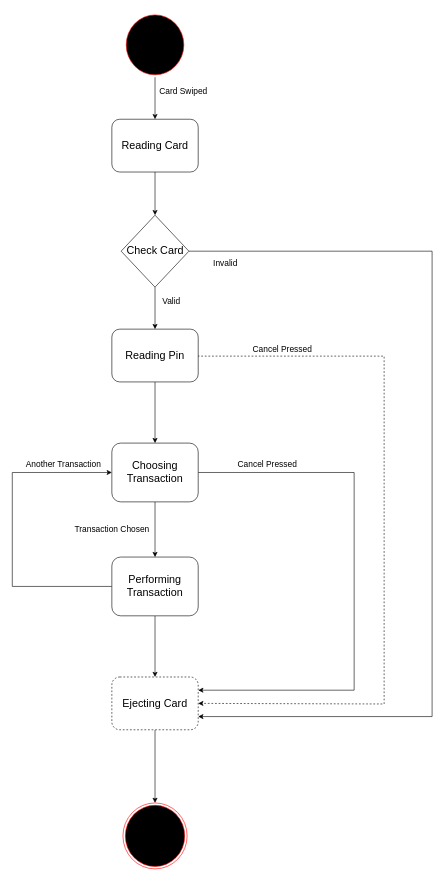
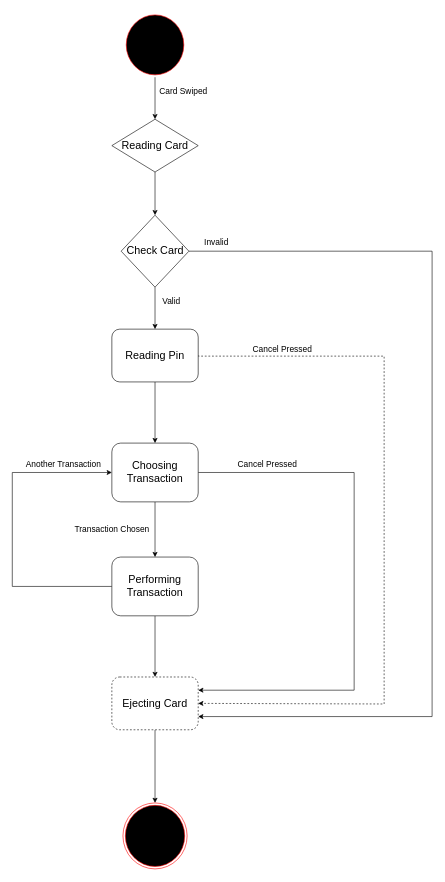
  <mxCell id="0" />
  <mxCell id="1" parent="0" />
  <mxCell id="2" style="edgeStyle=orthogonalEdgeStyle;rounded=0;orthogonalLoop=1;jettySize=auto;html=1;exitX=0.5;exitY=1;exitDx=0;exitDy=0;entryX=0.5;entryY=0;entryDx=0;entryDy=0;" parent="1" source="3" target="5" edge="1"><mxGeometry relative="1" as="geometry"><mxPoint x="255.81" y="220" as="targetPoint" /></mxGeometry></mxCell>
  <mxCell id="3" value="" style="ellipse;html=1;shape=startState;fillColor=#000000;strokeColor=#ff0000;" parent="1" vertex="1"><mxGeometry x="206" y="20" width="104" height="108" as="geometry" /></mxCell>
  <mxCell id="4" style="edgeStyle=orthogonalEdgeStyle;rounded=0;orthogonalLoop=1;jettySize=auto;html=1;exitX=0.5;exitY=1;exitDx=0;exitDy=0;entryX=0.5;entryY=0;entryDx=0;entryDy=0;" parent="1" source="5" target="19" edge="1"><mxGeometry relative="1" as="geometry"><mxPoint x="260" y="388" as="targetPoint" /></mxGeometry></mxCell>
- <mxCell id="5" value="&lt;font style=&quot;font-size: 18px;&quot;&gt;Reading Card&lt;/font&gt;" style="rounded=1;whiteSpace=wrap;html=1;" parent="1" vertex="1"><mxGeometry x="186" y="198" width="144" height="88" as="geometry" /></mxCell>
+ <mxCell id="5" value="&lt;font style=&quot;font-size: 18px;&quot;&gt;Reading Card&lt;/font&gt;" style="rhombus;whiteSpace=wrap;html=1;" parent="1" vertex="1"><mxGeometry x="186" y="198" width="144" height="88" as="geometry" /></mxCell>
  <mxCell id="6" style="edgeStyle=orthogonalEdgeStyle;rounded=0;orthogonalLoop=1;jettySize=auto;html=1;entryX=0.5;entryY=0;entryDx=0;entryDy=0;" parent="1" source="8" target="11" edge="1"><mxGeometry relative="1" as="geometry" /></mxCell>
  <mxCell id="7" style="edgeStyle=orthogonalEdgeStyle;rounded=0;orthogonalLoop=1;jettySize=auto;html=1;exitX=1;exitY=0.5;exitDx=0;exitDy=0;entryX=1;entryY=0.5;entryDx=0;entryDy=0;dashed=1;" edge="1" parent="1" source="8" target="16"><mxGeometry relative="1" as="geometry"><mxPoint x="490" y="948" as="targetPoint" /><Array as="points"><mxPoint x="640" y="593" /><mxPoint x="640" y="1173" /><mxPoint x="330" y="1173" /></Array></mxGeometry></mxCell>
  <mxCell id="8" value="&lt;font style=&quot;font-size: 18px;&quot;&gt;Reading Pin&lt;/font&gt;" style="rounded=1;whiteSpace=wrap;html=1;" parent="1" vertex="1"><mxGeometry x="186" y="548" width="144" height="88" as="geometry" /></mxCell>
  <mxCell id="9" style="edgeStyle=orthogonalEdgeStyle;rounded=0;orthogonalLoop=1;jettySize=auto;html=1;exitX=0.5;exitY=1;exitDx=0;exitDy=0;entryX=0.5;entryY=0;entryDx=0;entryDy=0;" parent="1" source="11" target="14" edge="1"><mxGeometry relative="1" as="geometry" /></mxCell>
  <mxCell id="10" style="edgeStyle=orthogonalEdgeStyle;rounded=0;orthogonalLoop=1;jettySize=auto;html=1;exitX=1;exitY=0.5;exitDx=0;exitDy=0;entryX=1;entryY=0.25;entryDx=0;entryDy=0;" edge="1" parent="1" source="11" target="16"><mxGeometry relative="1" as="geometry"><Array as="points"><mxPoint x="590" y="787" /><mxPoint x="590" y="1150" /></Array></mxGeometry></mxCell>
  <mxCell id="11" value="&lt;font style=&quot;font-size: 18px;&quot;&gt;Choosing Transaction&lt;/font&gt;" style="rounded=1;whiteSpace=wrap;html=1;" parent="1" vertex="1"><mxGeometry x="186" y="738" width="144" height="98" as="geometry" /></mxCell>
  <mxCell id="12" style="edgeStyle=orthogonalEdgeStyle;rounded=0;orthogonalLoop=1;jettySize=auto;html=1;exitX=0.5;exitY=1;exitDx=0;exitDy=0;entryX=0.5;entryY=0;entryDx=0;entryDy=0;" parent="1" source="14" target="16" edge="1"><mxGeometry relative="1" as="geometry" /></mxCell>
  <mxCell id="13" style="edgeStyle=orthogonalEdgeStyle;rounded=0;orthogonalLoop=1;jettySize=auto;html=1;exitX=0;exitY=0.5;exitDx=0;exitDy=0;entryX=0;entryY=0.5;entryDx=0;entryDy=0;" edge="1" parent="1" source="14" target="11"><mxGeometry relative="1" as="geometry"><Array as="points"><mxPoint x="20" y="977" /><mxPoint x="20" y="787" /></Array></mxGeometry></mxCell>
  <mxCell id="14" value="&lt;font style=&quot;font-size: 18px;&quot;&gt;Performing Transaction&lt;/font&gt;" style="rounded=1;whiteSpace=wrap;html=1;" parent="1" vertex="1"><mxGeometry x="186" y="928" width="144" height="98" as="geometry" /></mxCell>
  <mxCell id="15" style="edgeStyle=orthogonalEdgeStyle;rounded=0;orthogonalLoop=1;jettySize=auto;html=1;exitX=0.5;exitY=1;exitDx=0;exitDy=0;entryX=0.5;entryY=0;entryDx=0;entryDy=0;" edge="1" parent="1" source="16" target="23"><mxGeometry relative="1" as="geometry" /></mxCell>
  <mxCell id="16" value="&lt;font style=&quot;font-size: 18px;&quot;&gt;Ejecting Card&lt;/font&gt;" style="rounded=1;whiteSpace=wrap;html=1;dashed=1;" parent="1" vertex="1"><mxGeometry x="186" y="1128" width="144" height="88" as="geometry" /></mxCell>
  <mxCell id="17" style="edgeStyle=orthogonalEdgeStyle;rounded=0;orthogonalLoop=1;jettySize=auto;html=1;exitX=0.5;exitY=1;exitDx=0;exitDy=0;entryX=0.5;entryY=0;entryDx=0;entryDy=0;" parent="1" source="19" target="8" edge="1"><mxGeometry relative="1" as="geometry" /></mxCell>
  <mxCell id="18" style="edgeStyle=orthogonalEdgeStyle;rounded=0;orthogonalLoop=1;jettySize=auto;html=1;exitX=1;exitY=0.5;exitDx=0;exitDy=0;entryX=1;entryY=0.75;entryDx=0;entryDy=0;" edge="1" parent="1" source="19" target="16"><mxGeometry relative="1" as="geometry"><Array as="points"><mxPoint x="720" y="418" /><mxPoint x="720" y="1194" /></Array></mxGeometry></mxCell>
  <mxCell id="19" value="&lt;font style=&quot;font-size: 18px;&quot;&gt;Check Card&lt;/font&gt;" style="rhombus;whiteSpace=wrap;html=1;" parent="1" vertex="1"><mxGeometry x="201.5" y="358" width="113" height="120" as="geometry" /></mxCell>
  <mxCell id="20" value="&lt;font style=&quot;font-size: 14px;&quot;&gt;Card Swiped&lt;/font&gt;" style="text;html=1;align=center;verticalAlign=middle;resizable=0;points=[];autosize=1;strokeColor=none;fillColor=none;" parent="1" vertex="1"><mxGeometry x="255" y="136" width="100" height="30" as="geometry" /></mxCell>
  <mxCell id="21" value="&lt;font style=&quot;font-size: 14px;&quot;&gt;Valid&lt;/font&gt;" style="text;html=1;align=center;verticalAlign=middle;resizable=0;points=[];autosize=1;strokeColor=none;fillColor=none;" parent="1" vertex="1"><mxGeometry x="260" y="486" width="50" height="30" as="geometry" /></mxCell>
- <mxCell id="22" value="&lt;font style=&quot;font-size: 14px;&quot;&gt;Invalid&lt;/font&gt;" style="text;html=1;align=center;verticalAlign=middle;resizable=0;points=[];autosize=1;strokeColor=none;fillColor=none;" parent="1" vertex="1"><mxGeometry x="345" y="423" width="60" height="30" as="geometry" /></mxCell>
+ <mxCell id="22" value="&lt;font style=&quot;font-size: 14px;&quot;&gt;Invalid&lt;/font&gt;" style="text;html=1;align=center;verticalAlign=middle;resizable=0;points=[];autosize=1;strokeColor=none;fillColor=none;" parent="1" vertex="1"><mxGeometry x="330" y="388" width="60" height="30" as="geometry" /></mxCell>
  <mxCell id="23" value="" style="ellipse;html=1;shape=endState;fillColor=#000000;strokeColor=#ff0000;" vertex="1" parent="1"><mxGeometry x="204.5" y="1338" width="107" height="110" as="geometry" /></mxCell>
  <mxCell id="24" value="&lt;font style=&quot;font-size: 14px;&quot;&gt;Cancel Pressed&lt;/font&gt;" style="text;html=1;align=center;verticalAlign=middle;resizable=0;points=[];autosize=1;strokeColor=none;fillColor=none;" vertex="1" parent="1"><mxGeometry x="410" y="566" width="120" height="30" as="geometry" /></mxCell>
  <mxCell id="25" value="&lt;font style=&quot;font-size: 14px;&quot;&gt;Cancel Pressed&lt;/font&gt;" style="text;html=1;align=center;verticalAlign=middle;resizable=0;points=[];autosize=1;strokeColor=none;fillColor=none;" vertex="1" parent="1"><mxGeometry x="385" y="758" width="120" height="30" as="geometry" /></mxCell>
  <mxCell id="26" value="&lt;font style=&quot;font-size: 14px;&quot;&gt;Another Transaction&lt;/font&gt;" style="text;html=1;align=center;verticalAlign=middle;resizable=0;points=[];autosize=1;strokeColor=none;fillColor=none;" vertex="1" parent="1"><mxGeometry x="30" y="758" width="150" height="30" as="geometry" /></mxCell>
  <mxCell id="27" value="&lt;font style=&quot;font-size: 14px;&quot;&gt;Transaction Chosen&lt;/font&gt;" style="text;html=1;align=center;verticalAlign=middle;resizable=0;points=[];autosize=1;strokeColor=none;fillColor=none;" vertex="1" parent="1"><mxGeometry x="111" y="866" width="150" height="30" as="geometry" /></mxCell>
